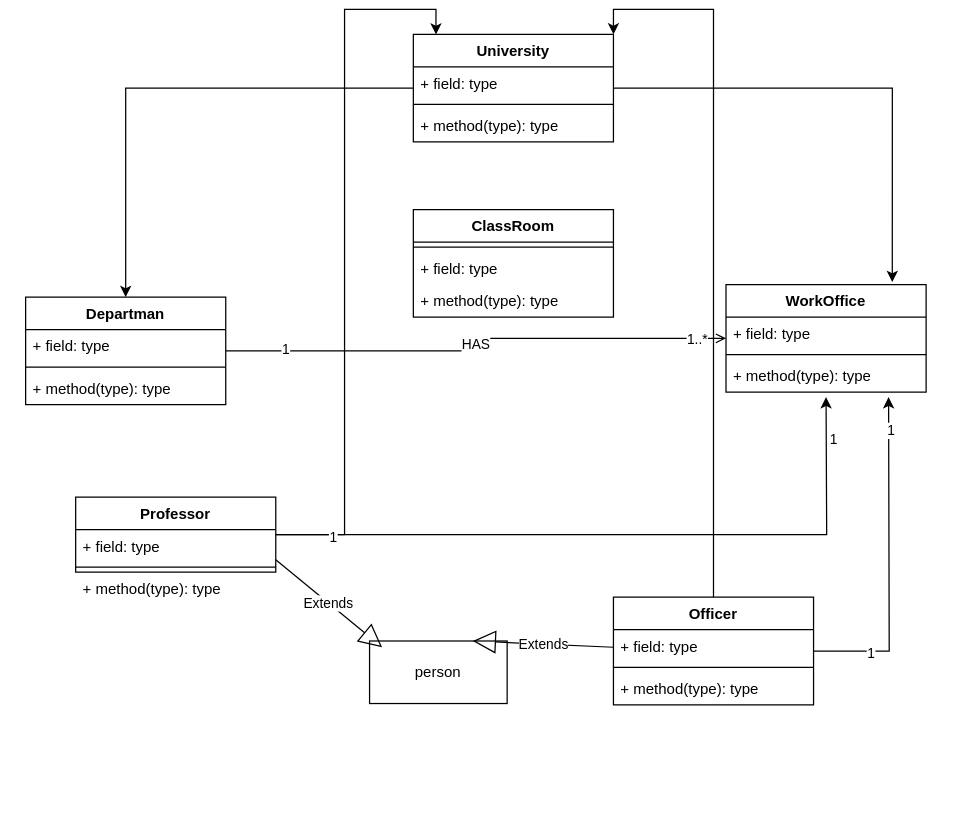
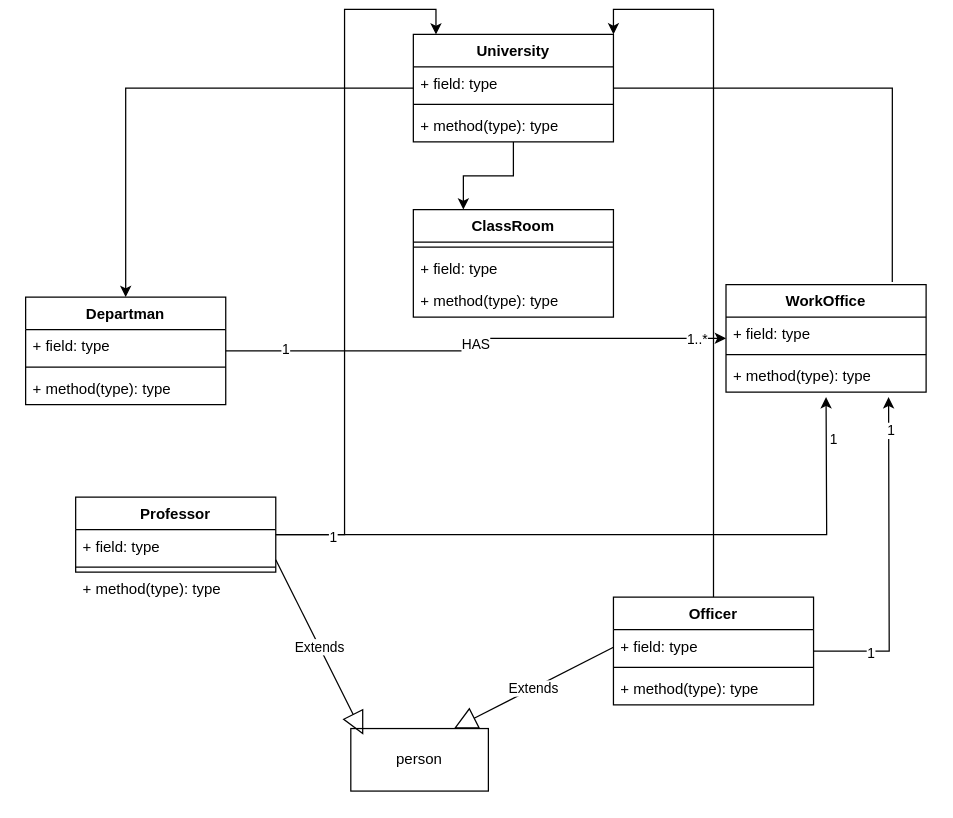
  <mxCell id="0" />
  <mxCell id="1" parent="0" />
  <mxCell id="2" style="edgeStyle=orthogonalEdgeStyle;rounded=0;orthogonalLoop=1;jettySize=auto;html=1;" edge="1" parent="1" source="5" target="12"><mxGeometry relative="1" as="geometry" /></mxCell>
- <mxCell id="4" style="edgeStyle=orthogonalEdgeStyle;rounded=0;orthogonalLoop=1;jettySize=auto;html=1;entryX=0.831;entryY=-0.023;entryDx=0;entryDy=0;entryPerimeter=0;" edge="1" parent="1" source="5" target="20"><mxGeometry relative="1" as="geometry" /></mxCell>
+ <mxCell id="3" style="edgeStyle=orthogonalEdgeStyle;rounded=0;orthogonalLoop=1;jettySize=auto;html=1;entryX=0.25;entryY=0;entryDx=0;entryDy=0;" edge="1" parent="1" source="5" target="16"><mxGeometry relative="1" as="geometry" /></mxCell>
+ <mxCell id="4" style="edgeStyle=orthogonalEdgeStyle;rounded=0;orthogonalLoop=1;jettySize=auto;html=1;entryX=0.831;entryY=-0.023;entryDx=0;entryDy=0;entryPerimeter=0;endArrow=none;" edge="1" parent="1" source="5" target="20"><mxGeometry relative="1" as="geometry" /></mxCell>
  <mxCell id="5" value="University" style="swimlane;fontStyle=1;align=center;verticalAlign=top;childLayout=stackLayout;horizontal=1;startSize=26;horizontalStack=0;resizeParent=1;resizeParentMax=0;resizeLast=0;collapsible=1;marginBottom=0;whiteSpace=wrap;html=1;" vertex="1" parent="1"><mxGeometry x="330" y="20" width="160" height="86" as="geometry" /></mxCell>
  <mxCell id="6" value="+ field: type" style="text;strokeColor=none;fillColor=none;align=left;verticalAlign=top;spacingLeft=4;spacingRight=4;overflow=hidden;rotatable=0;points=[[0,0.5],[1,0.5]];portConstraint=eastwest;whiteSpace=wrap;html=1;" vertex="1" parent="5"><mxGeometry y="26" width="160" height="26" as="geometry" /></mxCell>
  <mxCell id="7" value="" style="line;strokeWidth=1;fillColor=none;align=left;verticalAlign=middle;spacingTop=-1;spacingLeft=3;spacingRight=3;rotatable=0;labelPosition=right;points=[];portConstraint=eastwest;strokeColor=inherit;" vertex="1" parent="5"><mxGeometry y="52" width="160" height="8" as="geometry" /></mxCell>
  <mxCell id="8" value="+ method(type): type" style="text;strokeColor=none;fillColor=none;align=left;verticalAlign=top;spacingLeft=4;spacingRight=4;overflow=hidden;rotatable=0;points=[[0,0.5],[1,0.5]];portConstraint=eastwest;whiteSpace=wrap;html=1;" vertex="1" parent="5"><mxGeometry y="60" width="160" height="26" as="geometry" /></mxCell>
- <mxCell id="9" value="HAS" style="edgeStyle=orthogonalEdgeStyle;rounded=0;orthogonalLoop=1;jettySize=auto;html=1;endArrow=open;" edge="1" parent="1" source="12" target="20"><mxGeometry relative="1" as="geometry" /></mxCell>
+ <mxCell id="9" value="HAS" style="edgeStyle=orthogonalEdgeStyle;rounded=0;orthogonalLoop=1;jettySize=auto;html=1;" edge="1" parent="1" source="12" target="20"><mxGeometry relative="1" as="geometry" /></mxCell>
  <mxCell id="10" value="1" style="edgeLabel;html=1;align=center;verticalAlign=middle;resizable=0;points=[];" vertex="1" connectable="0" parent="9"><mxGeometry x="-0.771" y="2" relative="1" as="geometry"><mxPoint as="offset" /></mxGeometry></mxCell>
  <mxCell id="11" value="1..*&lt;br&gt;" style="edgeLabel;html=1;align=center;verticalAlign=middle;resizable=0;points=[];" vertex="1" connectable="0" parent="9"><mxGeometry x="0.883" relative="1" as="geometry"><mxPoint as="offset" /></mxGeometry></mxCell>
  <mxCell id="12" value="Departman&lt;br&gt;" style="swimlane;fontStyle=1;align=center;verticalAlign=top;childLayout=stackLayout;horizontal=1;startSize=26;horizontalStack=0;resizeParent=1;resizeParentMax=0;resizeLast=0;collapsible=1;marginBottom=0;whiteSpace=wrap;html=1;" vertex="1" parent="1"><mxGeometry x="20" y="230" width="160" height="86" as="geometry" /></mxCell>
  <mxCell id="13" value="+ field: type" style="text;strokeColor=none;fillColor=none;align=left;verticalAlign=top;spacingLeft=4;spacingRight=4;overflow=hidden;rotatable=0;points=[[0,0.5],[1,0.5]];portConstraint=eastwest;whiteSpace=wrap;html=1;" vertex="1" parent="12"><mxGeometry y="26" width="160" height="26" as="geometry" /></mxCell>
  <mxCell id="14" value="" style="line;strokeWidth=1;fillColor=none;align=left;verticalAlign=middle;spacingTop=-1;spacingLeft=3;spacingRight=3;rotatable=0;labelPosition=right;points=[];portConstraint=eastwest;strokeColor=inherit;" vertex="1" parent="12"><mxGeometry y="52" width="160" height="8" as="geometry" /></mxCell>
  <mxCell id="15" value="+ method(type): type" style="text;strokeColor=none;fillColor=none;align=left;verticalAlign=top;spacingLeft=4;spacingRight=4;overflow=hidden;rotatable=0;points=[[0,0.5],[1,0.5]];portConstraint=eastwest;whiteSpace=wrap;html=1;" vertex="1" parent="12"><mxGeometry y="60" width="160" height="26" as="geometry" /></mxCell>
  <mxCell id="16" value="ClassRoom&lt;br&gt;" style="swimlane;fontStyle=1;align=center;verticalAlign=top;childLayout=stackLayout;horizontal=1;startSize=26;horizontalStack=0;resizeParent=1;resizeParentMax=0;resizeLast=0;collapsible=1;marginBottom=0;whiteSpace=wrap;html=1;" vertex="1" parent="1"><mxGeometry x="330" y="160" width="160" height="86" as="geometry" /></mxCell>
  <mxCell id="17" value="" style="line;strokeWidth=1;fillColor=none;align=left;verticalAlign=middle;spacingTop=-1;spacingLeft=3;spacingRight=3;rotatable=0;labelPosition=right;points=[];portConstraint=eastwest;strokeColor=inherit;" vertex="1" parent="16"><mxGeometry y="26" width="160" height="8" as="geometry" /></mxCell>
  <mxCell id="18" value="+ field: type" style="text;strokeColor=none;fillColor=none;align=left;verticalAlign=top;spacingLeft=4;spacingRight=4;overflow=hidden;rotatable=0;points=[[0,0.5],[1,0.5]];portConstraint=eastwest;whiteSpace=wrap;html=1;" vertex="1" parent="16"><mxGeometry y="34" width="160" height="26" as="geometry" /></mxCell>
  <mxCell id="19" value="+ method(type): type" style="text;strokeColor=none;fillColor=none;align=left;verticalAlign=top;spacingLeft=4;spacingRight=4;overflow=hidden;rotatable=0;points=[[0,0.5],[1,0.5]];portConstraint=eastwest;whiteSpace=wrap;html=1;" vertex="1" parent="16"><mxGeometry y="60" width="160" height="26" as="geometry" /></mxCell>
  <mxCell id="20" value="WorkOffice" style="swimlane;fontStyle=1;align=center;verticalAlign=top;childLayout=stackLayout;horizontal=1;startSize=26;horizontalStack=0;resizeParent=1;resizeParentMax=0;resizeLast=0;collapsible=1;marginBottom=0;whiteSpace=wrap;html=1;" vertex="1" parent="1"><mxGeometry x="580" y="220" width="160" height="86" as="geometry" /></mxCell>
  <mxCell id="21" value="+ field: type" style="text;strokeColor=none;fillColor=none;align=left;verticalAlign=top;spacingLeft=4;spacingRight=4;overflow=hidden;rotatable=0;points=[[0,0.5],[1,0.5]];portConstraint=eastwest;whiteSpace=wrap;html=1;" vertex="1" parent="20"><mxGeometry y="26" width="160" height="26" as="geometry" /></mxCell>
  <mxCell id="22" value="" style="line;strokeWidth=1;fillColor=none;align=left;verticalAlign=middle;spacingTop=-1;spacingLeft=3;spacingRight=3;rotatable=0;labelPosition=right;points=[];portConstraint=eastwest;strokeColor=inherit;" vertex="1" parent="20"><mxGeometry y="52" width="160" height="8" as="geometry" /></mxCell>
  <mxCell id="23" value="+ method(type): type" style="text;strokeColor=none;fillColor=none;align=left;verticalAlign=top;spacingLeft=4;spacingRight=4;overflow=hidden;rotatable=0;points=[[0,0.5],[1,0.5]];portConstraint=eastwest;whiteSpace=wrap;html=1;" vertex="1" parent="20"><mxGeometry y="60" width="160" height="26" as="geometry" /></mxCell>
- <mxCell id="24" value="person" style="html=1;whiteSpace=wrap;" vertex="1" parent="1"><mxGeometry x="295" y="505" width="110" height="50" as="geometry" /></mxCell>
+ <mxCell id="24" value="person" style="html=1;whiteSpace=wrap;" vertex="1" parent="1"><mxGeometry x="280" y="575" width="110" height="50" as="geometry" /></mxCell>
  <mxCell id="25" style="edgeStyle=orthogonalEdgeStyle;rounded=0;orthogonalLoop=1;jettySize=auto;html=1;entryX=0.113;entryY=0;entryDx=0;entryDy=0;entryPerimeter=0;" edge="1" parent="1" source="29" target="5"><mxGeometry relative="1" as="geometry" /></mxCell>
  <mxCell id="26" style="edgeStyle=orthogonalEdgeStyle;rounded=0;orthogonalLoop=1;jettySize=auto;html=1;" edge="1" parent="1" source="29"><mxGeometry relative="1" as="geometry"><mxPoint x="660" y="310" as="targetPoint" /></mxGeometry></mxCell>
  <mxCell id="27" value="1" style="edgeLabel;html=1;align=center;verticalAlign=middle;resizable=0;points=[];" vertex="1" connectable="0" parent="26"><mxGeometry x="-0.835" y="-1" relative="1" as="geometry"><mxPoint as="offset" /></mxGeometry></mxCell>
  <mxCell id="28" value="1" style="edgeLabel;html=1;align=center;verticalAlign=middle;resizable=0;points=[];" vertex="1" connectable="0" parent="26"><mxGeometry x="0.878" y="-5" relative="1" as="geometry"><mxPoint as="offset" /></mxGeometry></mxCell>
  <mxCell id="29" value="Professor&lt;br&gt;" style="swimlane;fontStyle=1;align=center;verticalAlign=top;childLayout=stackLayout;horizontal=1;startSize=26;horizontalStack=0;resizeParent=1;resizeParentMax=0;resizeLast=0;collapsible=1;marginBottom=0;whiteSpace=wrap;html=1;" vertex="1" parent="1"><mxGeometry x="60" y="390" width="160" height="60" as="geometry" /></mxCell>
  <mxCell id="30" value="+ field: type" style="text;strokeColor=none;fillColor=none;align=left;verticalAlign=top;spacingLeft=4;spacingRight=4;overflow=hidden;rotatable=0;points=[[0,0.5],[1,0.5]];portConstraint=eastwest;whiteSpace=wrap;html=1;" vertex="1" parent="29"><mxGeometry y="26" width="160" height="26" as="geometry" /></mxCell>
  <mxCell id="31" value="" style="line;strokeWidth=1;fillColor=none;align=left;verticalAlign=middle;spacingTop=-1;spacingLeft=3;spacingRight=3;rotatable=0;labelPosition=right;points=[];portConstraint=eastwest;strokeColor=inherit;" vertex="1" parent="29"><mxGeometry y="52" width="160" height="8" as="geometry" /></mxCell>
  <mxCell id="32" style="edgeStyle=orthogonalEdgeStyle;rounded=0;orthogonalLoop=1;jettySize=auto;html=1;entryX=1;entryY=0;entryDx=0;entryDy=0;" edge="1" parent="1" source="36" target="5"><mxGeometry relative="1" as="geometry" /></mxCell>
  <mxCell id="33" style="edgeStyle=orthogonalEdgeStyle;rounded=0;orthogonalLoop=1;jettySize=auto;html=1;" edge="1" parent="1" source="36"><mxGeometry relative="1" as="geometry"><mxPoint x="710" y="310" as="targetPoint" /></mxGeometry></mxCell>
  <mxCell id="34" value="1" style="edgeLabel;html=1;align=center;verticalAlign=middle;resizable=0;points=[];" vertex="1" connectable="0" parent="33"><mxGeometry x="-0.657" y="-1" relative="1" as="geometry"><mxPoint as="offset" /></mxGeometry></mxCell>
  <mxCell id="35" value="1" style="edgeLabel;html=1;align=center;verticalAlign=middle;resizable=0;points=[];" vertex="1" connectable="0" parent="33"><mxGeometry x="0.802" y="-1" relative="1" as="geometry"><mxPoint as="offset" /></mxGeometry></mxCell>
  <mxCell id="36" value="Officer&lt;br&gt;" style="swimlane;fontStyle=1;align=center;verticalAlign=top;childLayout=stackLayout;horizontal=1;startSize=26;horizontalStack=0;resizeParent=1;resizeParentMax=0;resizeLast=0;collapsible=1;marginBottom=0;whiteSpace=wrap;html=1;" vertex="1" parent="1"><mxGeometry x="490" y="470" width="160" height="86" as="geometry" /></mxCell>
  <mxCell id="37" value="+ field: type" style="text;strokeColor=none;fillColor=none;align=left;verticalAlign=top;spacingLeft=4;spacingRight=4;overflow=hidden;rotatable=0;points=[[0,0.5],[1,0.5]];portConstraint=eastwest;whiteSpace=wrap;html=1;" vertex="1" parent="36"><mxGeometry y="26" width="160" height="26" as="geometry" /></mxCell>
  <mxCell id="38" value="Extends" style="endArrow=block;endSize=16;endFill=0;html=1;rounded=0;entryX=0.75;entryY=0;entryDx=0;entryDy=0;" edge="1" parent="36" target="24"><mxGeometry width="160" relative="1" as="geometry"><mxPoint y="40" as="sourcePoint" /><mxPoint x="160" y="40" as="targetPoint" /></mxGeometry></mxCell>
  <mxCell id="39" value="" style="line;strokeWidth=1;fillColor=none;align=left;verticalAlign=middle;spacingTop=-1;spacingLeft=3;spacingRight=3;rotatable=0;labelPosition=right;points=[];portConstraint=eastwest;strokeColor=inherit;" vertex="1" parent="36"><mxGeometry y="52" width="160" height="8" as="geometry" /></mxCell>
  <mxCell id="40" value="+ method(type): type" style="text;strokeColor=none;fillColor=none;align=left;verticalAlign=top;spacingLeft=4;spacingRight=4;overflow=hidden;rotatable=0;points=[[0,0.5],[1,0.5]];portConstraint=eastwest;whiteSpace=wrap;html=1;" vertex="1" parent="36"><mxGeometry y="60" width="160" height="26" as="geometry" /></mxCell>
  <mxCell id="41" value="+ method(type): type" style="text;strokeColor=none;fillColor=none;align=left;verticalAlign=top;spacingLeft=4;spacingRight=4;overflow=hidden;rotatable=0;points=[[0,0.5],[1,0.5]];portConstraint=eastwest;whiteSpace=wrap;html=1;" vertex="1" parent="1"><mxGeometry x="60" y="450" width="160" height="26" as="geometry" /></mxCell>
  <mxCell id="42" value="Extends" style="endArrow=block;endSize=16;endFill=0;html=1;rounded=0;entryX=0.091;entryY=0.1;entryDx=0;entryDy=0;entryPerimeter=0;" edge="1" parent="1" target="24"><mxGeometry width="160" relative="1" as="geometry"><mxPoint x="220" y="440" as="sourcePoint" /><mxPoint x="380" y="440" as="targetPoint" /></mxGeometry></mxCell>
